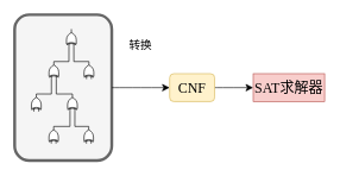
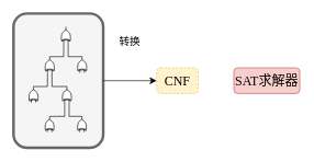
  <mxCell id="0" />
  <mxCell id="1" parent="0" />
  <mxCell id="2" value="" style="group" vertex="1" connectable="0" parent="1"><mxGeometry x="43" y="41" width="113" height="183" as="geometry" /></mxCell>
  <mxCell id="3" value="" style="rounded=1;whiteSpace=wrap;html=1;fillColor=#f5f5f5;fontColor=#333333;strokeColor=#666666;strokeWidth=4;" vertex="1" parent="2"><mxGeometry x="-23" y="-21" width="136" height="204" as="geometry" /></mxCell>
  <mxCell id="4" value="" style="verticalLabelPosition=bottom;shadow=0;dashed=0;align=center;html=1;verticalAlign=top;shape=mxgraph.electrical.logic_gates.logic_gate;operation=xor;rotation=-90;" vertex="1" parent="2"><mxGeometry x="44.18" y="4.54" width="24.545" height="13.619" as="geometry" /></mxCell>
  <mxCell id="5" value="" style="verticalLabelPosition=bottom;shadow=0;dashed=0;align=center;html=1;verticalAlign=top;shape=mxgraph.electrical.logic_gates.logic_gate;operation=xor;rotation=-90;" vertex="1" parent="2"><mxGeometry x="19.636" y="49.935" width="24.545" height="13.619" as="geometry" /></mxCell>
  <mxCell id="6" value="" style="verticalLabelPosition=bottom;shadow=0;dashed=0;align=center;html=1;verticalAlign=top;shape=mxgraph.electrical.logic_gates.logic_gate;operation=xor;rotation=-90;" vertex="1" parent="2"><mxGeometry x="68.725" y="49.935" width="24.545" height="13.619" as="geometry" /></mxCell>
  <mxCell id="7" value="" style="verticalLabelPosition=bottom;shadow=0;dashed=0;align=center;html=1;verticalAlign=top;shape=mxgraph.electrical.logic_gates.logic_gate;operation=xor;rotation=-90;" vertex="1" parent="2"><mxGeometry x="-4.909" y="95.331" width="24.545" height="13.619" as="geometry" /></mxCell>
  <mxCell id="8" value="" style="verticalLabelPosition=bottom;shadow=0;dashed=0;align=center;html=1;verticalAlign=top;shape=mxgraph.electrical.logic_gates.logic_gate;operation=xor;rotation=-90;" vertex="1" parent="2"><mxGeometry x="45.653" y="95.331" width="24.545" height="13.619" as="geometry" /></mxCell>
  <mxCell id="9" value="" style="verticalLabelPosition=bottom;shadow=0;dashed=0;align=center;html=1;verticalAlign=top;shape=mxgraph.electrical.logic_gates.logic_gate;operation=xor;rotation=-90;" vertex="1" parent="2"><mxGeometry x="19.636" y="140.726" width="24.054" height="13.165" as="geometry" /></mxCell>
  <mxCell id="10" value="" style="verticalLabelPosition=bottom;shadow=0;dashed=0;align=center;html=1;verticalAlign=top;shape=mxgraph.electrical.logic_gates.logic_gate;operation=xor;rotation=-90;" vertex="1" parent="2"><mxGeometry x="68.725" y="140.726" width="24.054" height="13.165" as="geometry" /></mxCell>
  <mxCell id="11" style="edgeStyle=orthogonalEdgeStyle;rounded=0;orthogonalLoop=1;jettySize=auto;html=1;exitX=1;exitY=0.5;exitDx=0;exitDy=0;exitPerimeter=0;entryX=0;entryY=0.25;entryDx=0;entryDy=0;entryPerimeter=0;fontSize=12;startSize=8;endSize=8;endArrow=none;endFill=0;" edge="1" parent="2" source="5" target="4"><mxGeometry relative="1" as="geometry" /></mxCell>
  <mxCell id="12" style="edgeStyle=orthogonalEdgeStyle;rounded=0;orthogonalLoop=1;jettySize=auto;html=1;exitX=1;exitY=0.5;exitDx=0;exitDy=0;exitPerimeter=0;entryX=0;entryY=0.75;entryDx=0;entryDy=0;entryPerimeter=0;fontSize=12;startSize=8;endSize=8;endArrow=none;endFill=0;" edge="1" parent="2" source="6" target="4"><mxGeometry relative="1" as="geometry" /></mxCell>
  <mxCell id="13" style="edgeStyle=orthogonalEdgeStyle;rounded=0;orthogonalLoop=1;jettySize=auto;html=1;exitX=1;exitY=0.5;exitDx=0;exitDy=0;exitPerimeter=0;entryX=0;entryY=0.25;entryDx=0;entryDy=0;entryPerimeter=0;fontSize=12;startSize=8;endSize=8;endArrow=none;endFill=0;" edge="1" parent="2" source="7" target="5"><mxGeometry relative="1" as="geometry" /></mxCell>
  <mxCell id="14" style="edgeStyle=orthogonalEdgeStyle;rounded=0;orthogonalLoop=1;jettySize=auto;html=1;exitX=1;exitY=0.5;exitDx=0;exitDy=0;exitPerimeter=0;entryX=0;entryY=0.25;entryDx=0;entryDy=0;entryPerimeter=0;fontSize=12;startSize=8;endSize=8;endArrow=none;endFill=0;" edge="1" parent="2" source="9" target="8"><mxGeometry relative="1" as="geometry" /></mxCell>
  <mxCell id="15" style="edgeStyle=orthogonalEdgeStyle;rounded=0;orthogonalLoop=1;jettySize=auto;html=1;exitX=1;exitY=0.5;exitDx=0;exitDy=0;exitPerimeter=0;entryX=0;entryY=0.75;entryDx=0;entryDy=0;entryPerimeter=0;fontSize=12;startSize=8;endSize=8;endArrow=none;endFill=0;" edge="1" parent="2" source="10" target="8"><mxGeometry relative="1" as="geometry" /></mxCell>
  <mxCell id="16" style="edgeStyle=orthogonalEdgeStyle;rounded=0;orthogonalLoop=1;jettySize=auto;html=1;exitX=1;exitY=0.5;exitDx=0;exitDy=0;exitPerimeter=0;entryX=0;entryY=0.75;entryDx=0;entryDy=0;entryPerimeter=0;fontSize=12;startSize=8;endSize=8;endArrow=none;endFill=0;" edge="1" parent="2" source="8" target="5"><mxGeometry relative="1" as="geometry" /></mxCell>
  <mxCell id="17" style="edgeStyle=none;curved=1;rounded=0;orthogonalLoop=1;jettySize=auto;html=1;entryX=1;entryY=0.5;entryDx=0;entryDy=0;fontSize=12;startSize=8;endSize=8;" edge="1" parent="2" source="3" target="3"><mxGeometry relative="1" as="geometry" /></mxCell>
  <mxCell id="18" value="" style="endArrow=classic;html=1;rounded=0;fontSize=12;startSize=8;endSize=8;curved=1;exitX=1;exitY=0.5;exitDx=0;exitDy=0;entryX=0;entryY=0.5;entryDx=0;entryDy=0;" edge="1" parent="1" source="3" target="20"><mxGeometry width="50" height="50" relative="1" as="geometry"><mxPoint x="183" y="127" as="sourcePoint" /><mxPoint x="231" y="122" as="targetPoint" /></mxGeometry></mxCell>
- <mxCell id="19" style="edgeStyle=none;curved=1;rounded=0;orthogonalLoop=1;jettySize=auto;html=1;exitX=1;exitY=0.5;exitDx=0;exitDy=0;entryX=0;entryY=0.5;entryDx=0;entryDy=0;fontSize=12;startSize=8;endSize=8;" edge="1" parent="1" source="20" target="22"><mxGeometry relative="1" as="geometry" /></mxCell>
- <mxCell id="20" value="&lt;font style=&quot;font-size: 20px;&quot;&gt;CNF&lt;/font&gt;" style="rounded=1;whiteSpace=wrap;html=1;fillColor=#fff2cc;strokeColor=#d6b656;fontFamily=Times New Roman;" vertex="1" parent="1"><mxGeometry x="237" y="102.5" width="63" height="39" as="geometry" /></mxCell>
+ <mxCell id="20" value="&lt;font style=&quot;font-size: 20px;&quot;&gt;CNF&lt;/font&gt;" style="rounded=1;whiteSpace=wrap;html=1;fillColor=#fff2cc;strokeColor=#d6b656;fontFamily=Times New Roman;dashed=1;" vertex="1" parent="1"><mxGeometry x="237" y="102.5" width="63" height="39" as="geometry" /></mxCell>
  <mxCell id="21" value="转换" style="text;html=1;align=center;verticalAlign=middle;resizable=0;points=[];autosize=1;strokeColor=none;fillColor=none;fontSize=16;fontFamily=宋体;" vertex="1" parent="1"><mxGeometry x="170.5" y="46.5" width="50" height="31" as="geometry" /></mxCell>
- <mxCell id="22" value="&lt;font face=&quot;Times New Roman&quot; style=&quot;font-size: 20px;&quot;&gt;SAT&lt;/font&gt;&lt;font face=&quot;宋体&quot; style=&quot;font-size: 20px;&quot;&gt;求解器&lt;/font&gt;" style="whiteSpace=wrap;html=1;fillColor=#f8cecc;strokeColor=#b85450;fontFamily=Times New Roman;rounded=0;" vertex="1" parent="1"><mxGeometry x="354" y="102.5" width="100" height="39" as="geometry" /></mxCell>
+ <mxCell id="22" value="&lt;font face=&quot;Times New Roman&quot; style=&quot;font-size: 20px;&quot;&gt;SAT&lt;/font&gt;&lt;font face=&quot;宋体&quot; style=&quot;font-size: 20px;&quot;&gt;求解器&lt;/font&gt;" style="rounded=1;whiteSpace=wrap;html=1;fillColor=#f8cecc;strokeColor=#b85450;fontFamily=Times New Roman;" vertex="1" parent="1"><mxGeometry x="354" y="102.5" width="100" height="39" as="geometry" /></mxCell>
